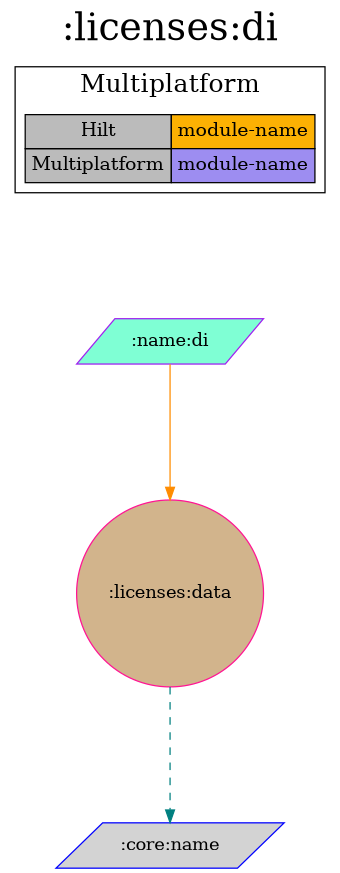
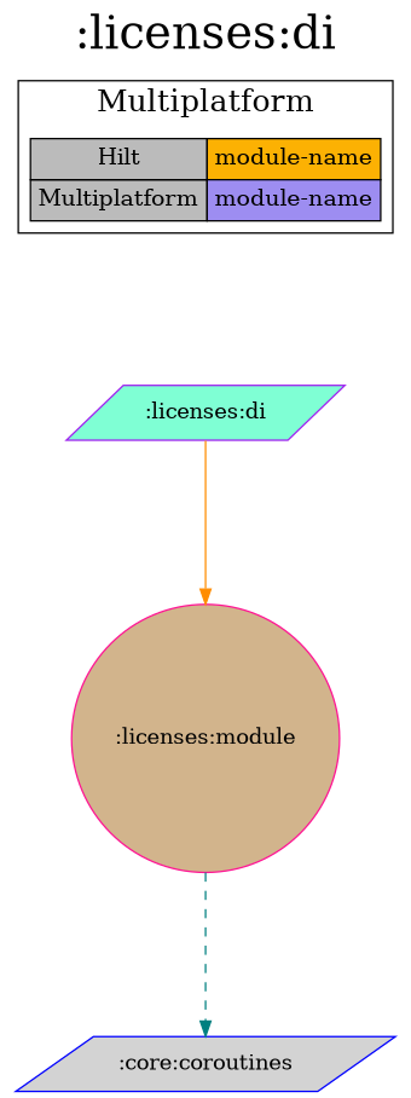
  digraph {
    fontsize=30
    label=":licenses:di"
    labelloc=t
    rankdir=TB
    ranksep=1.5
    node [shape=parallelogram style=filled]
    edge [dir=forward]
-   ":licenses:di" [color=purple fillcolor=aquamarine label=":name:di"]
+   ":licenses:di" [color=purple fillcolor=aquamarine]
    n2 [fillcolor="#bbbbbb" fontsize=15 label=< <TABLE BORDER="0" CELLBORDER="1" CELLSPACING="0" CELLPADDING="4"> <TR><TD>Hilt</TD><TD BGCOLOR="#FCB103">module-name</TD></TR> <TR><TD>Multiplatform</TD><TD BGCOLOR="#9D8DF1">module-name</TD></TR> </TABLE> > margin=0 shape=none]
-   ":licenses:data" [color=deeppink fillcolor=tan shape=circle]
-   ":core:coroutines" [color=blue fillcolor=lightgrey label=":core:name"]
+   ":licenses:data" [color=deeppink fillcolor=tan shape=circle label=":licenses:module"]
+   ":core:coroutines" [color=blue fillcolor=lightgrey]
    subgraph sub_1 {
      rank=same
      ":licenses:di"
    }
    subgraph cluster_2 {
      fontsize=20
      label=Multiplatform
      n2
    }
    ":licenses:di" -> ":licenses:data" [color=darkorange style=solid]
    n2 -> ":licenses:di" [style=invis]
    ":licenses:data" -> ":core:coroutines" [color=teal style=dashed]
  }
